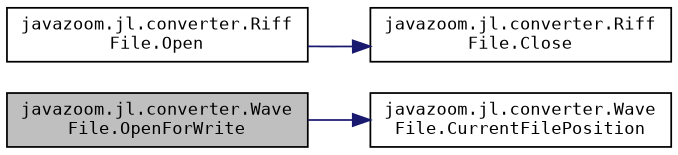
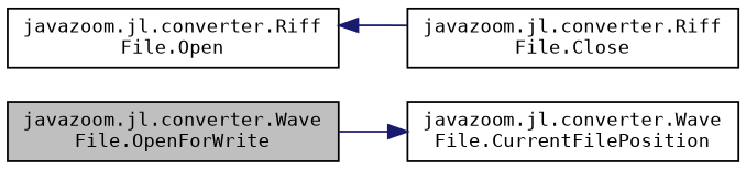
  digraph {
    fontname="DejaVu Sans Mono"
    rankdir=LR
    node [color=black fillcolor=white fontname="DejaVu Sans Mono" fontsize=10 shape=record style=filled]
    edge [color=midnightblue fontname="DejaVu Sans Mono" fontsize=10 labelfontname=Helvetica labelfontsize=10 style=solid]
    n1 [fillcolor=grey75 fontcolor=black height=0.2 label="javazoom.jl.converter.Wave\lFile.OpenForWrite" width=0.4]
    n2 [height=0.2 label="javazoom.jl.converter.Wave\lFile.CurrentFilePosition" width=0.4]
    n3 [height=0.2 label="javazoom.jl.converter.Riff\lFile.Open" width=0.4]
    n4 [height=0.2 label="javazoom.jl.converter.Riff\lFile.Close" width=0.4]
    n1 -> n2
-   n3 -> n4
+   n4 -> n3
  }
